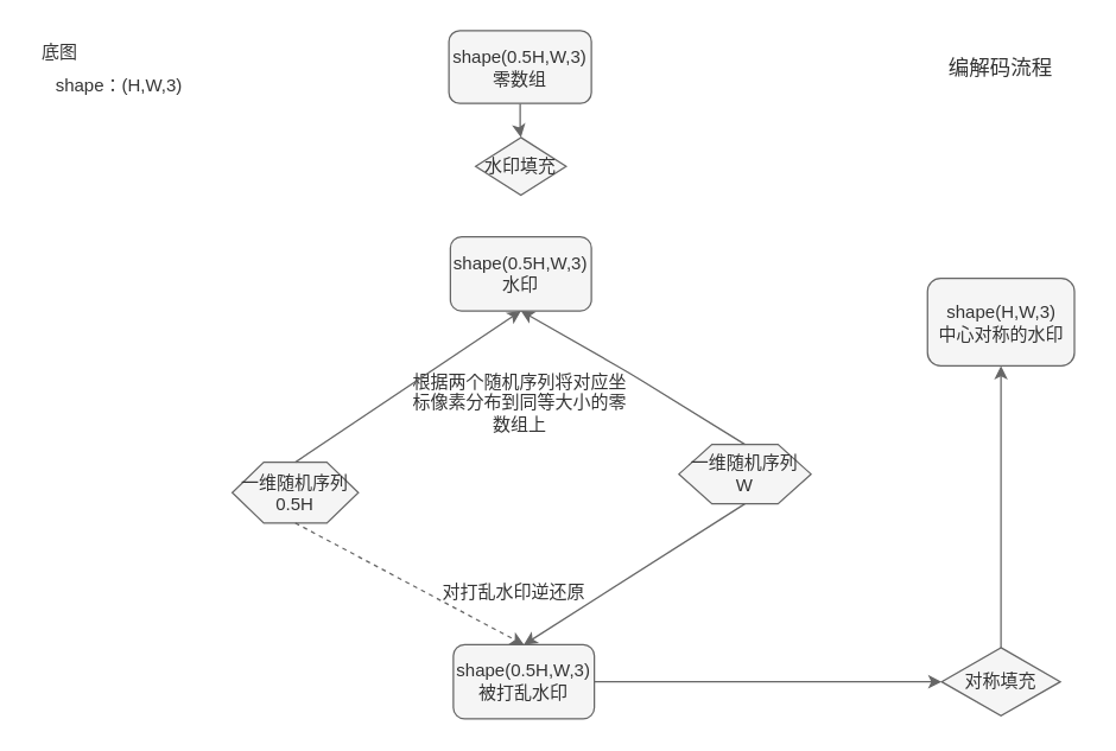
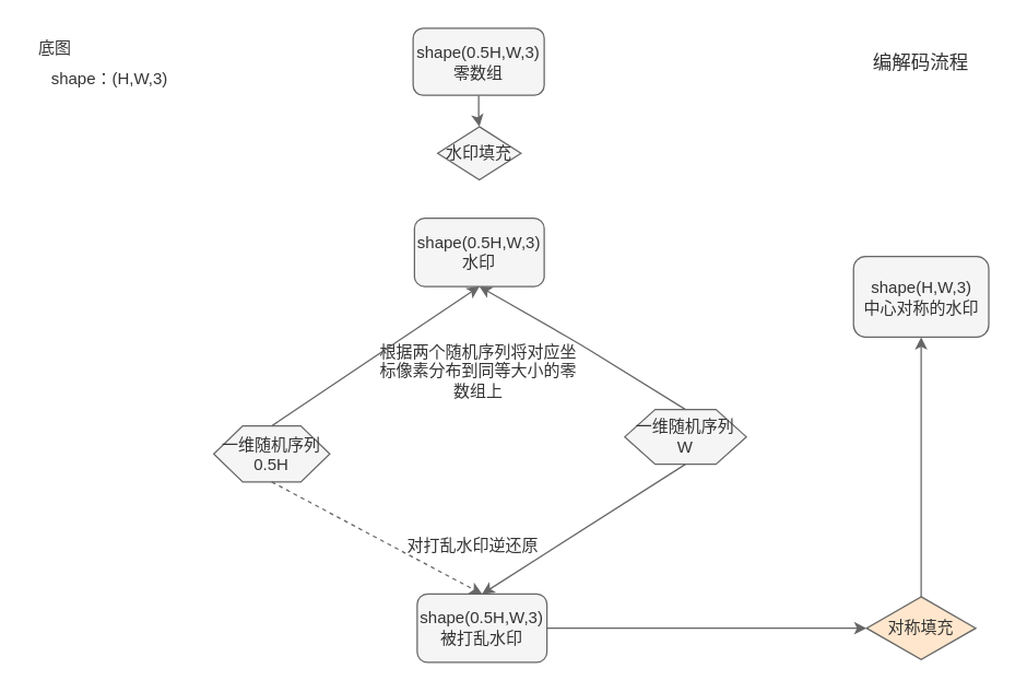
  <mxCell id="0" />
  <mxCell id="1" parent="0" />
  <mxCell id="2" value="" style="edgeStyle=orthogonalEdgeStyle;rounded=0;orthogonalLoop=1;jettySize=auto;html=1;strokeColor=#666666;fontColor=#333333;" edge="1" parent="1" source="3" target="8"><mxGeometry relative="1" as="geometry" /></mxCell>
  <mxCell id="3" value="shape(0.5H,W,3)零数组" style="rounded=1;whiteSpace=wrap;html=1;strokeColor=#666666;fillColor=#f5f5f5;fontColor=#333333;" vertex="1" parent="1"><mxGeometry x="302" y="20" width="96" height="49" as="geometry" /></mxCell>
  <mxCell id="4" value="&lt;font style=&quot;font-size: 14px&quot;&gt;编解码流程&lt;/font&gt;" style="text;html=1;strokeColor=none;fillColor=none;align=center;verticalAlign=middle;whiteSpace=wrap;rounded=0;fontColor=#333333;" vertex="1" parent="1"><mxGeometry x="618" y="20" width="112" height="50" as="geometry" /></mxCell>
  <mxCell id="5" value="shape：(H,W,3)&lt;div style=&quot;text-align: left&quot;&gt;&lt;/div&gt;" style="text;html=1;strokeColor=none;fillColor=none;align=center;verticalAlign=middle;whiteSpace=wrap;rounded=0;fontColor=#333333;" vertex="1" parent="1"><mxGeometry x="22" y="36" width="116" height="42" as="geometry" /></mxCell>
  <mxCell id="6" value="底图" style="text;html=1;strokeColor=none;fillColor=none;align=center;verticalAlign=middle;whiteSpace=wrap;rounded=0;fontColor=#333333;" vertex="1" parent="1"><mxGeometry x="20" y="25" width="40" height="20" as="geometry" /></mxCell>
  <mxCell id="7" value="shape(0.5H,W,3)水印" style="rounded=1;whiteSpace=wrap;html=1;strokeColor=#666666;fillColor=#f5f5f5;fontColor=#333333;" vertex="1" parent="1"><mxGeometry x="303" y="159" width="95" height="50" as="geometry" /></mxCell>
  <mxCell id="8" value="水印填充" style="rhombus;whiteSpace=wrap;html=1;rounded=0;strokeColor=#666666;fillColor=#f5f5f5;fontColor=#333333;" vertex="1" parent="1"><mxGeometry x="320" y="92" width="61" height="39" as="geometry" /></mxCell>
  <mxCell id="9" value="" style="edgeStyle=orthogonalEdgeStyle;rounded=0;orthogonalLoop=1;jettySize=auto;html=1;strokeColor=#666666;fontColor=#333333;" edge="1" parent="1" source="10" target="20"><mxGeometry relative="1" as="geometry" /></mxCell>
  <mxCell id="10" value="shape(0.5H,W,3)被打乱水印" style="rounded=1;whiteSpace=wrap;html=1;strokeColor=#666666;fillColor=#f5f5f5;fontColor=#333333;" vertex="1" parent="1"><mxGeometry x="305" y="434" width="95" height="50" as="geometry" /></mxCell>
  <mxCell id="11" value="&lt;span&gt;一维随机序列&lt;/span&gt;&lt;br&gt;&lt;span&gt;0.5H&lt;/span&gt;" style="shape=hexagon;perimeter=hexagonPerimeter2;whiteSpace=wrap;html=1;rounded=0;strokeColor=#666666;fillColor=#f5f5f5;fontColor=#333333;" vertex="1" parent="1"><mxGeometry x="156" y="311" width="85" height="41" as="geometry" /></mxCell>
  <mxCell id="12" value="&lt;span&gt;一维随机序列&lt;/span&gt;&lt;br&gt;&lt;span&gt;W&lt;/span&gt;" style="shape=hexagon;perimeter=hexagonPerimeter2;whiteSpace=wrap;html=1;rounded=0;strokeColor=#666666;fillColor=#f5f5f5;fontColor=#333333;" vertex="1" parent="1"><mxGeometry x="457" y="299" width="89" height="40" as="geometry" /></mxCell>
  <mxCell id="13" value="根据两个随机序列将对应坐标像素分布到同等大小的零数组上" style="text;html=1;strokeColor=none;fillColor=none;align=center;verticalAlign=middle;whiteSpace=wrap;rounded=0;fontColor=#333333;" vertex="1" parent="1"><mxGeometry x="274" y="224" width="152" height="94" as="geometry" /></mxCell>
  <mxCell id="14" value="" style="endArrow=classic;html=1;strokeColor=#666666;fontColor=#333333;exitX=0.5;exitY=1;exitDx=0;exitDy=0;entryX=0.5;entryY=0;entryDx=0;entryDy=0;dashed=1;" edge="1" parent="1" source="11" target="10"><mxGeometry width="50" height="50" relative="1" as="geometry"><mxPoint x="412" y="277" as="sourcePoint" /><mxPoint x="462" y="227" as="targetPoint" /></mxGeometry></mxCell>
  <mxCell id="15" value="" style="endArrow=classic;html=1;strokeColor=#666666;fontColor=#333333;exitX=0.5;exitY=1;exitDx=0;exitDy=0;entryX=0.5;entryY=0;entryDx=0;entryDy=0;" edge="1" parent="1" source="12" target="10"><mxGeometry width="50" height="50" relative="1" as="geometry"><mxPoint x="393" y="375" as="sourcePoint" /><mxPoint x="443" y="325" as="targetPoint" /></mxGeometry></mxCell>
  <mxCell id="16" value="" style="endArrow=classic;html=1;strokeColor=#666666;fontColor=#333333;entryX=0.5;entryY=1;entryDx=0;entryDy=0;exitX=0.5;exitY=0;exitDx=0;exitDy=0;" edge="1" parent="1" source="12" target="7"><mxGeometry width="50" height="50" relative="1" as="geometry"><mxPoint x="351" y="245" as="sourcePoint" /><mxPoint x="462" y="227" as="targetPoint" /><Array as="points"><mxPoint x="424" y="251" /></Array></mxGeometry></mxCell>
  <mxCell id="17" value="" style="endArrow=classic;html=1;strokeColor=#666666;fontColor=#333333;exitX=0.5;exitY=0;exitDx=0;exitDy=0;entryX=0.5;entryY=1;entryDx=0;entryDy=0;" edge="1" parent="1" source="11" target="7"><mxGeometry width="50" height="50" relative="1" as="geometry"><mxPoint x="412" y="277" as="sourcePoint" /><mxPoint x="462" y="227" as="targetPoint" /><Array as="points" /></mxGeometry></mxCell>
  <mxCell id="18" value="对打乱水印逆还原" style="text;html=1;strokeColor=none;fillColor=none;align=center;verticalAlign=middle;whiteSpace=wrap;rounded=0;fontColor=#333333;" vertex="1" parent="1"><mxGeometry x="270" y="352" width="152" height="94" as="geometry" /></mxCell>
  <mxCell id="19" value="" style="edgeStyle=orthogonalEdgeStyle;rounded=0;orthogonalLoop=1;jettySize=auto;html=1;strokeColor=#666666;fontColor=#333333;" edge="1" parent="1" source="20" target="21"><mxGeometry relative="1" as="geometry" /></mxCell>
- <mxCell id="20" value="对称填充" style="rhombus;whiteSpace=wrap;html=1;rounded=0;strokeColor=#666666;fillColor=#f5f5f5;fontColor=#333333;" vertex="1" parent="1"><mxGeometry x="634" y="436" width="80" height="46" as="geometry" /></mxCell>
+ <mxCell id="20" value="对称填充" style="rhombus;whiteSpace=wrap;html=1;rounded=0;strokeColor=#666666;fillColor=#ffe6cc;fontColor=#333333;" vertex="1" parent="1"><mxGeometry x="634" y="436" width="80" height="46" as="geometry" /></mxCell>
  <mxCell id="21" value="shape(H,W,3)&lt;br&gt;中心对称的水印" style="rounded=1;whiteSpace=wrap;html=1;strokeColor=#666666;fillColor=#f5f5f5;fontColor=#333333;" vertex="1" parent="1"><mxGeometry x="624.5" y="187" width="99" height="59" as="geometry" /></mxCell>
